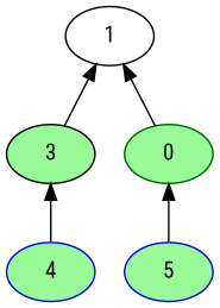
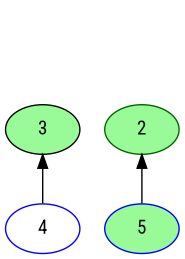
  digraph {
    fontname="Roboto Condensed"
    rankdir=BT
    node [color=black fillcolor=palegreen fontname="Roboto Condensed" style=filled]
    edge [fontname="Roboto Condensed" style=solid]
-   2 [color=darkgreen label=0]
-   1 [fillcolor=white rank=source]
+   2 [color=darkgreen]
    3
-   4 [color=blue]
+   4 [color=blue fillcolor=white]
    5 [color=blue]
-   2 -> 1
-   3 -> 1
    4 -> 3
    5 -> 2
  }
